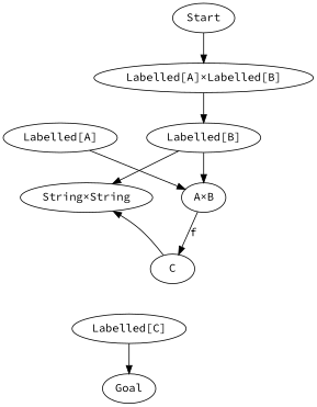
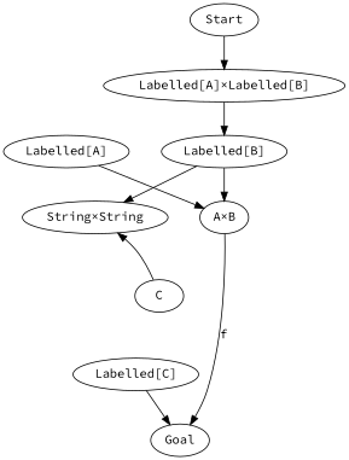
  digraph {
    fontname="Source Code Pro"
    node [fontname="Source Code Pro"]
    edge [fontname="Source Code Pro"]
    n1 [label="Labelled[A]"]
    n2 [label="Labelled[B]"]
    n3 [label="String×String"]
    n4 [label="A×B"]
    n5 [label=String style=invis]
    C
    n7 [label="Labelled[C]"]
    n8 [label="Labelled[A]×Labelled[B]"]
    Start
    Goal
    subgraph sub_1 {
      rank=same
      n1
      n2
    }
    subgraph sub_2 {
      rank=same
      n3
      n4
    }
    subgraph sub_3 {
      rank=same
      n5
      C
    }
    n1 -> n2 [style=invis]
    n1 -> n4
    n2 -> n3
    n2 -> n4
    n3 -> n4 [style=invis]
    n3 -> n5 [label=combine style=invis]
-   n4 -> C [label=f]
+   n4 -> Goal [label=f]
    n5 -> C [style=invis]
    n5 -> n7 [style=invis]
    C -> n3
    C -> n7 [style=invis]
    n7 -> Goal
    n8 -> n2
    Start -> n8
  }
